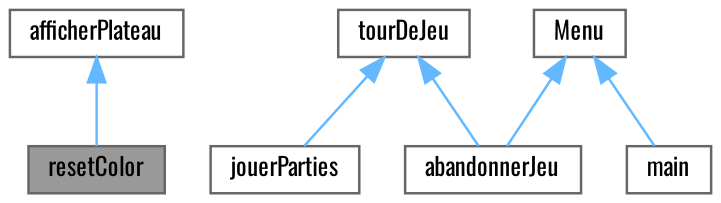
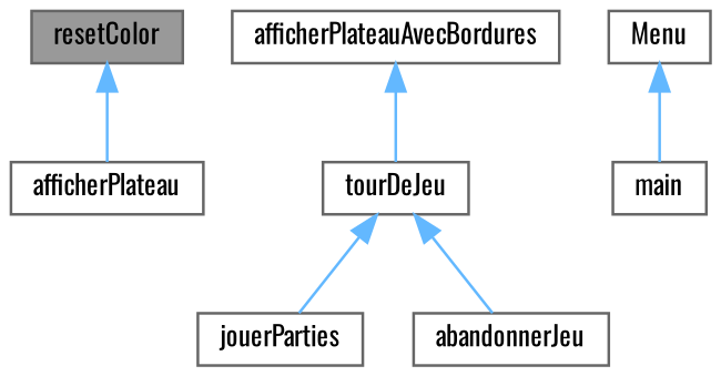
  digraph {
    fontname=Oswald
    rankdir=TB
    node [color=grey40 fillcolor=white fontname=Oswald fontsize=10 shape=box style=filled]
    edge [color=steelblue1 dir=back fontname=Oswald fontsize=10 labelfontname=Helvetica labelfontsize=10 style=solid]
    n1 [color=gray40 fillcolor=grey60 fontcolor=black height=0.2 label=resetColor width=0.4]
    n2 [height=0.2 label=afficherPlateau width=0.4]
+   n3 [height=0.2 label=afficherPlateauAvecBordures width=0.4]
    n4 [height=0.2 label=tourDeJeu width=0.4]
    n5 [height=0.2 label=jouerParties width=0.4]
    n6 [height=0.2 label=abandonnerJeu width=0.4]
    n7 [height=0.2 label=Menu width=0.4]
    n8 [height=0.2 label=main width=0.4]
-   n2 -> n1
+   n1 -> n2
+   n3 -> n4
    n4 -> n5
    n4 -> n6
-   n7 -> n6
    n7 -> n8
  }
